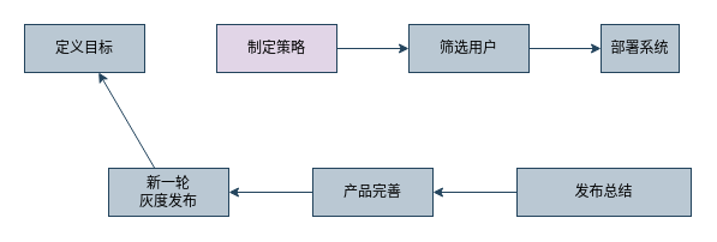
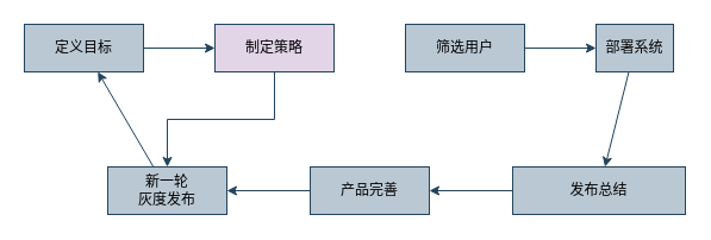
  <mxCell id="0" />
  <mxCell id="1" parent="0" />
+ <mxCell id="2" value="" style="edgeStyle=orthogonalEdgeStyle;rounded=0;orthogonalLoop=1;jettySize=auto;html=1;fillColor=#bac8d3;strokeColor=#23445d;" edge="1" parent="1" source="3" target="5"><mxGeometry relative="1" as="geometry" /></mxCell>
  <mxCell id="3" value="定义目标" style="rounded=0;whiteSpace=wrap;html=1;fillColor=#bac8d3;strokeColor=#23445d;" vertex="1" parent="1"><mxGeometry x="20" y="20" width="100" height="40" as="geometry" /></mxCell>
- <mxCell id="4" value="" style="edgeStyle=orthogonalEdgeStyle;rounded=0;orthogonalLoop=1;jettySize=auto;html=1;fillColor=#bac8d3;strokeColor=#23445d;" edge="1" parent="1" source="5" target="7"><mxGeometry relative="1" as="geometry" /></mxCell>
+ <mxCell id="4" value="" style="edgeStyle=orthogonalEdgeStyle;rounded=0;orthogonalLoop=1;jettySize=auto;html=1;fillColor=#bac8d3;strokeColor=#23445d;" edge="1" parent="1" source="5" target="15"><mxGeometry relative="1" as="geometry" /></mxCell>
  <mxCell id="5" value="制定策略" style="rounded=0;whiteSpace=wrap;html=1;fillColor=#e1d5e7;strokeColor=#23445d;" vertex="1" parent="1"><mxGeometry x="180" y="20" width="100" height="40" as="geometry" /></mxCell>
  <mxCell id="6" value="" style="edgeStyle=orthogonalEdgeStyle;rounded=0;orthogonalLoop=1;jettySize=auto;html=1;fillColor=#bac8d3;strokeColor=#23445d;" edge="1" parent="1" source="7" target="9"><mxGeometry relative="1" as="geometry" /></mxCell>
  <mxCell id="7" value="筛选用户" style="rounded=0;whiteSpace=wrap;html=1;fillColor=#bac8d3;strokeColor=#23445d;" vertex="1" parent="1"><mxGeometry x="340" y="20" width="100" height="40" as="geometry" /></mxCell>
+ <mxCell id="8" value="" style="rounded=0;orthogonalLoop=1;jettySize=auto;html=1;fillColor=#bac8d3;strokeColor=#23445d;" edge="1" parent="1" source="9" target="11"><mxGeometry relative="1" as="geometry" /></mxCell>
  <mxCell id="9" value="部署系统" style="rounded=0;whiteSpace=wrap;html=1;fillColor=#bac8d3;strokeColor=#23445d;" vertex="1" parent="1"><mxGeometry x="500" y="20" width="65" height="40" as="geometry" /></mxCell>
  <mxCell id="10" value="" style="edgeStyle=none;rounded=0;orthogonalLoop=1;jettySize=auto;html=1;fillColor=#bac8d3;strokeColor=#23445d;" edge="1" parent="1" source="11" target="13"><mxGeometry relative="1" as="geometry" /></mxCell>
  <mxCell id="11" value="发布总结" style="rounded=0;whiteSpace=wrap;html=1;fillColor=#bac8d3;strokeColor=#23445d;" vertex="1" parent="1"><mxGeometry x="430" y="140" width="145" height="40" as="geometry" /></mxCell>
  <mxCell id="12" value="" style="edgeStyle=none;rounded=0;orthogonalLoop=1;jettySize=auto;html=1;fillColor=#bac8d3;strokeColor=#23445d;" edge="1" parent="1" source="13" target="15"><mxGeometry relative="1" as="geometry" /></mxCell>
  <mxCell id="13" value="产品完善" style="rounded=0;whiteSpace=wrap;html=1;fillColor=#bac8d3;strokeColor=#23445d;" vertex="1" parent="1"><mxGeometry x="260" y="140" width="100" height="40" as="geometry" /></mxCell>
  <mxCell id="14" style="edgeStyle=none;rounded=0;orthogonalLoop=1;jettySize=auto;html=1;fillColor=#bac8d3;strokeColor=#23445d;" edge="1" parent="1" source="15" target="3"><mxGeometry relative="1" as="geometry" /></mxCell>
  <mxCell id="15" value="新一轮&lt;br&gt;灰度发布&lt;br&gt;" style="rounded=0;whiteSpace=wrap;html=1;fillColor=#bac8d3;strokeColor=#23445d;" vertex="1" parent="1"><mxGeometry x="90" y="140" width="100" height="40" as="geometry" /></mxCell>
